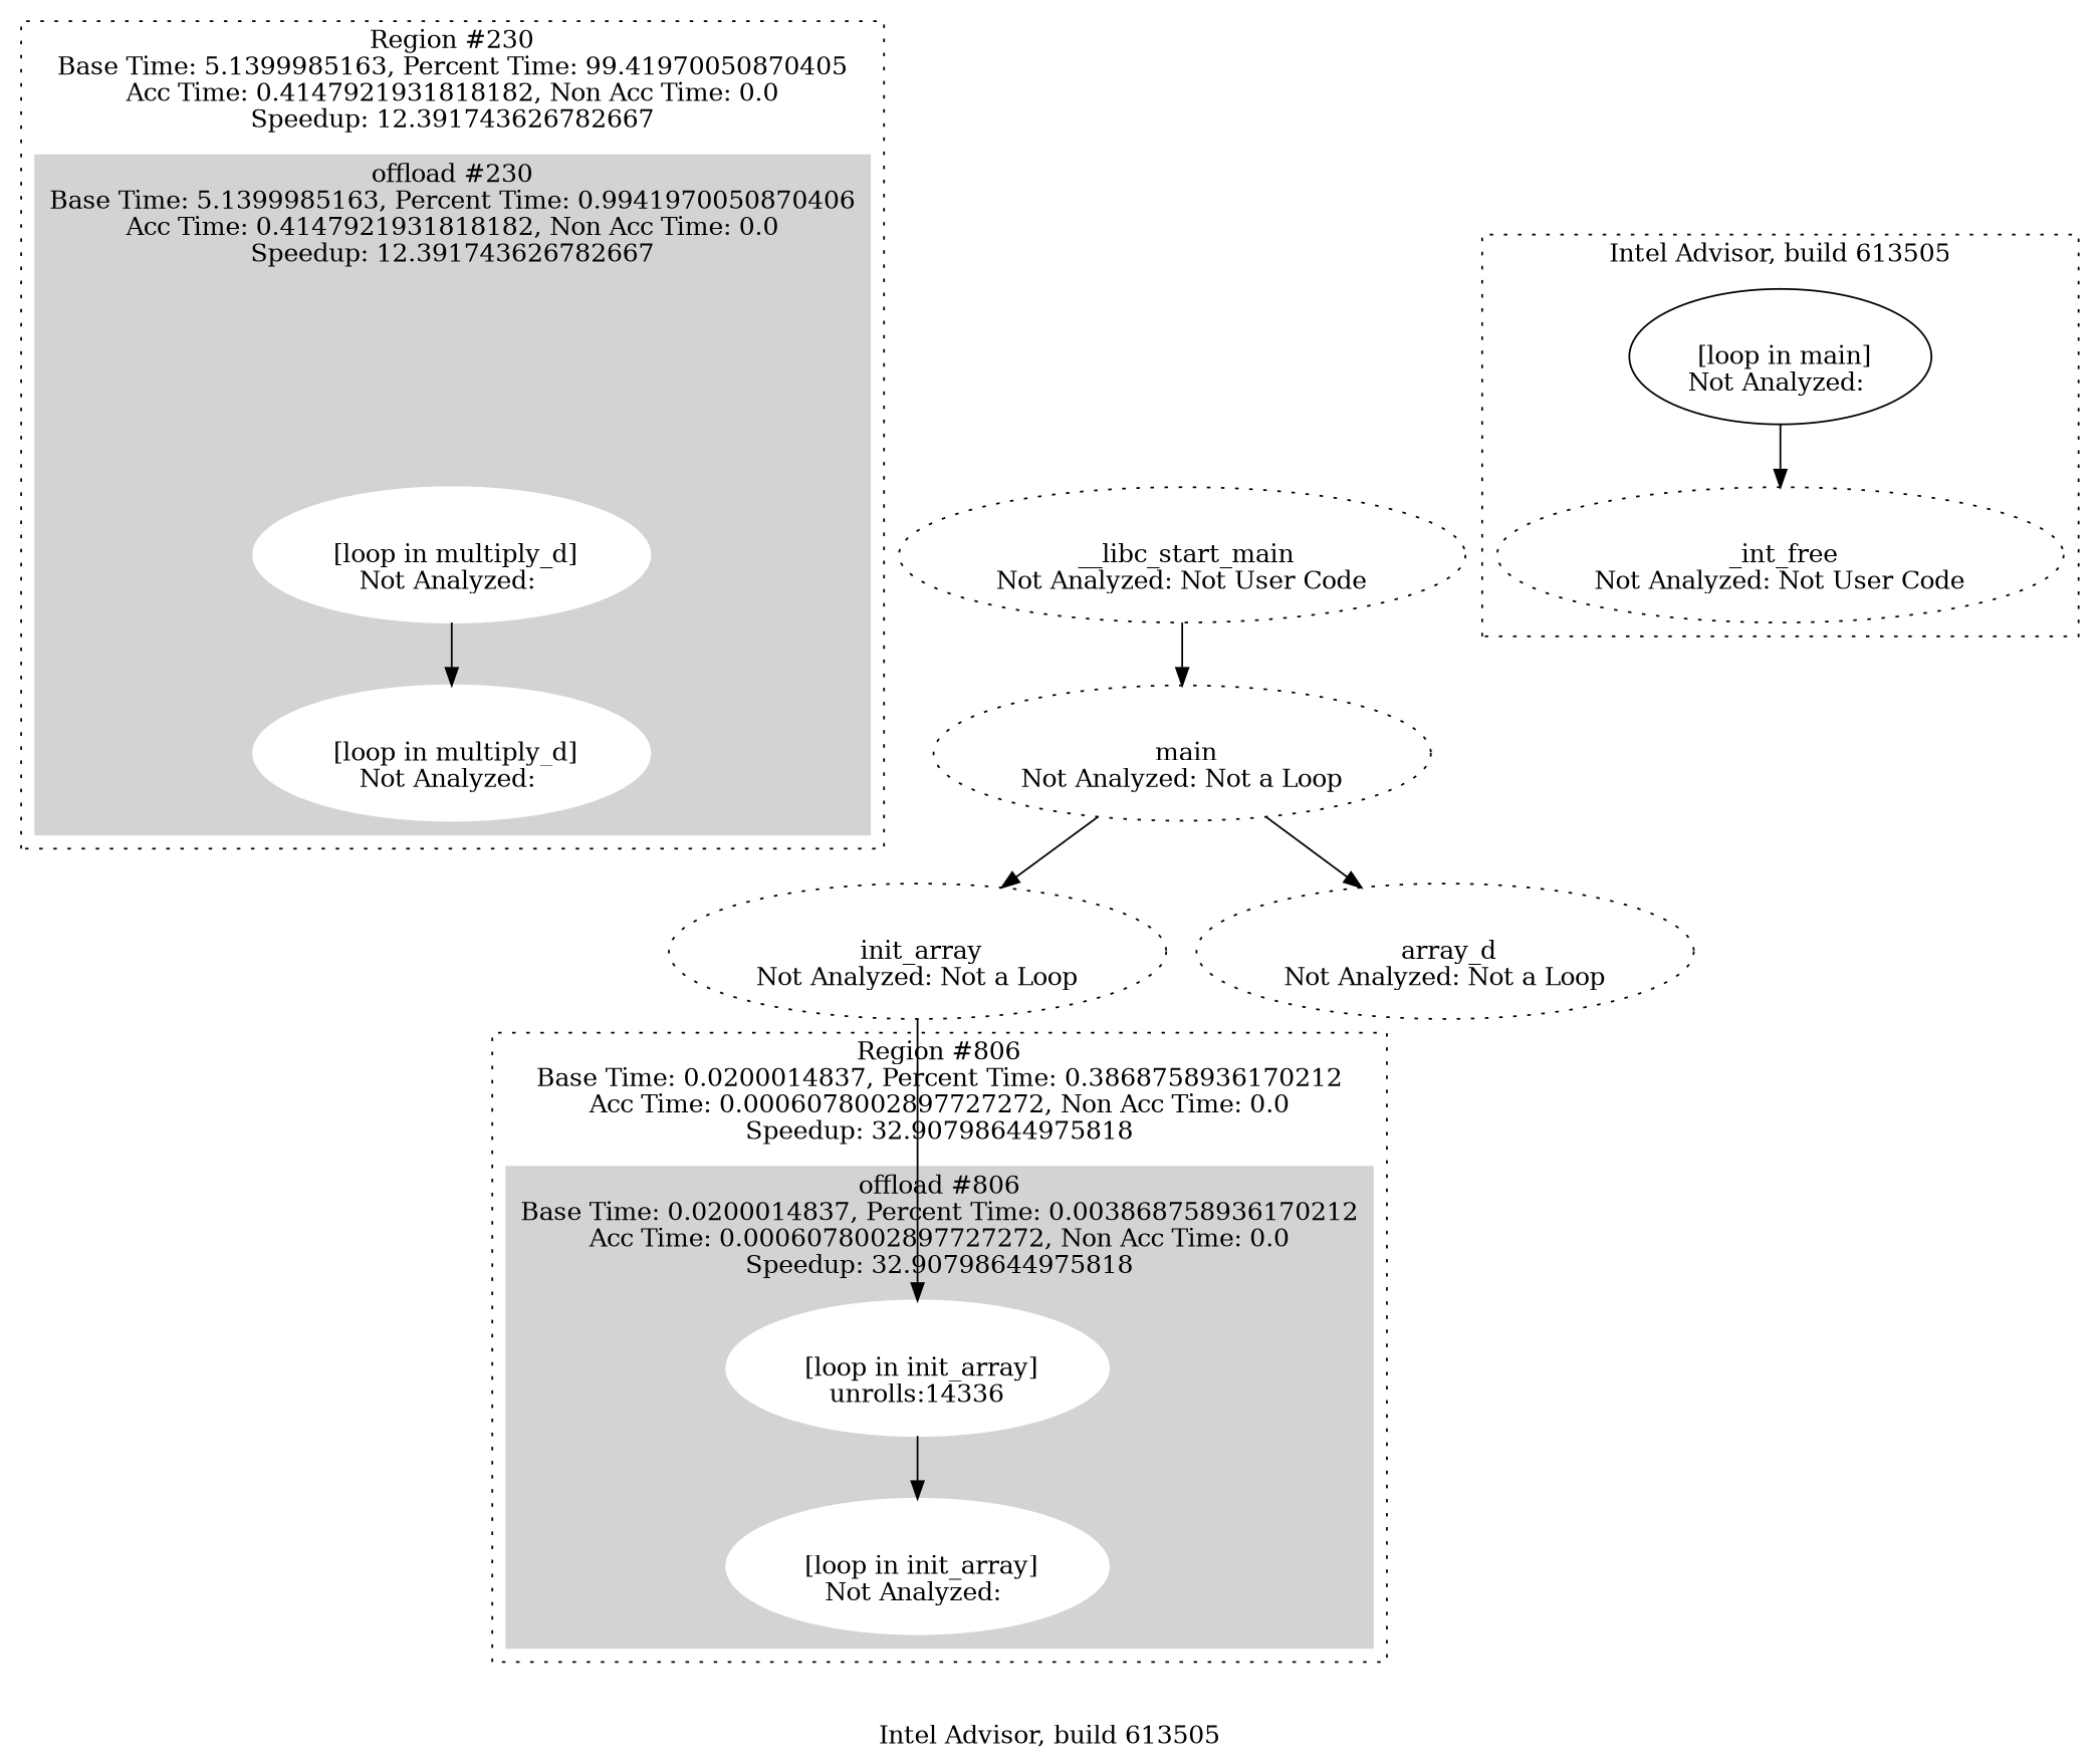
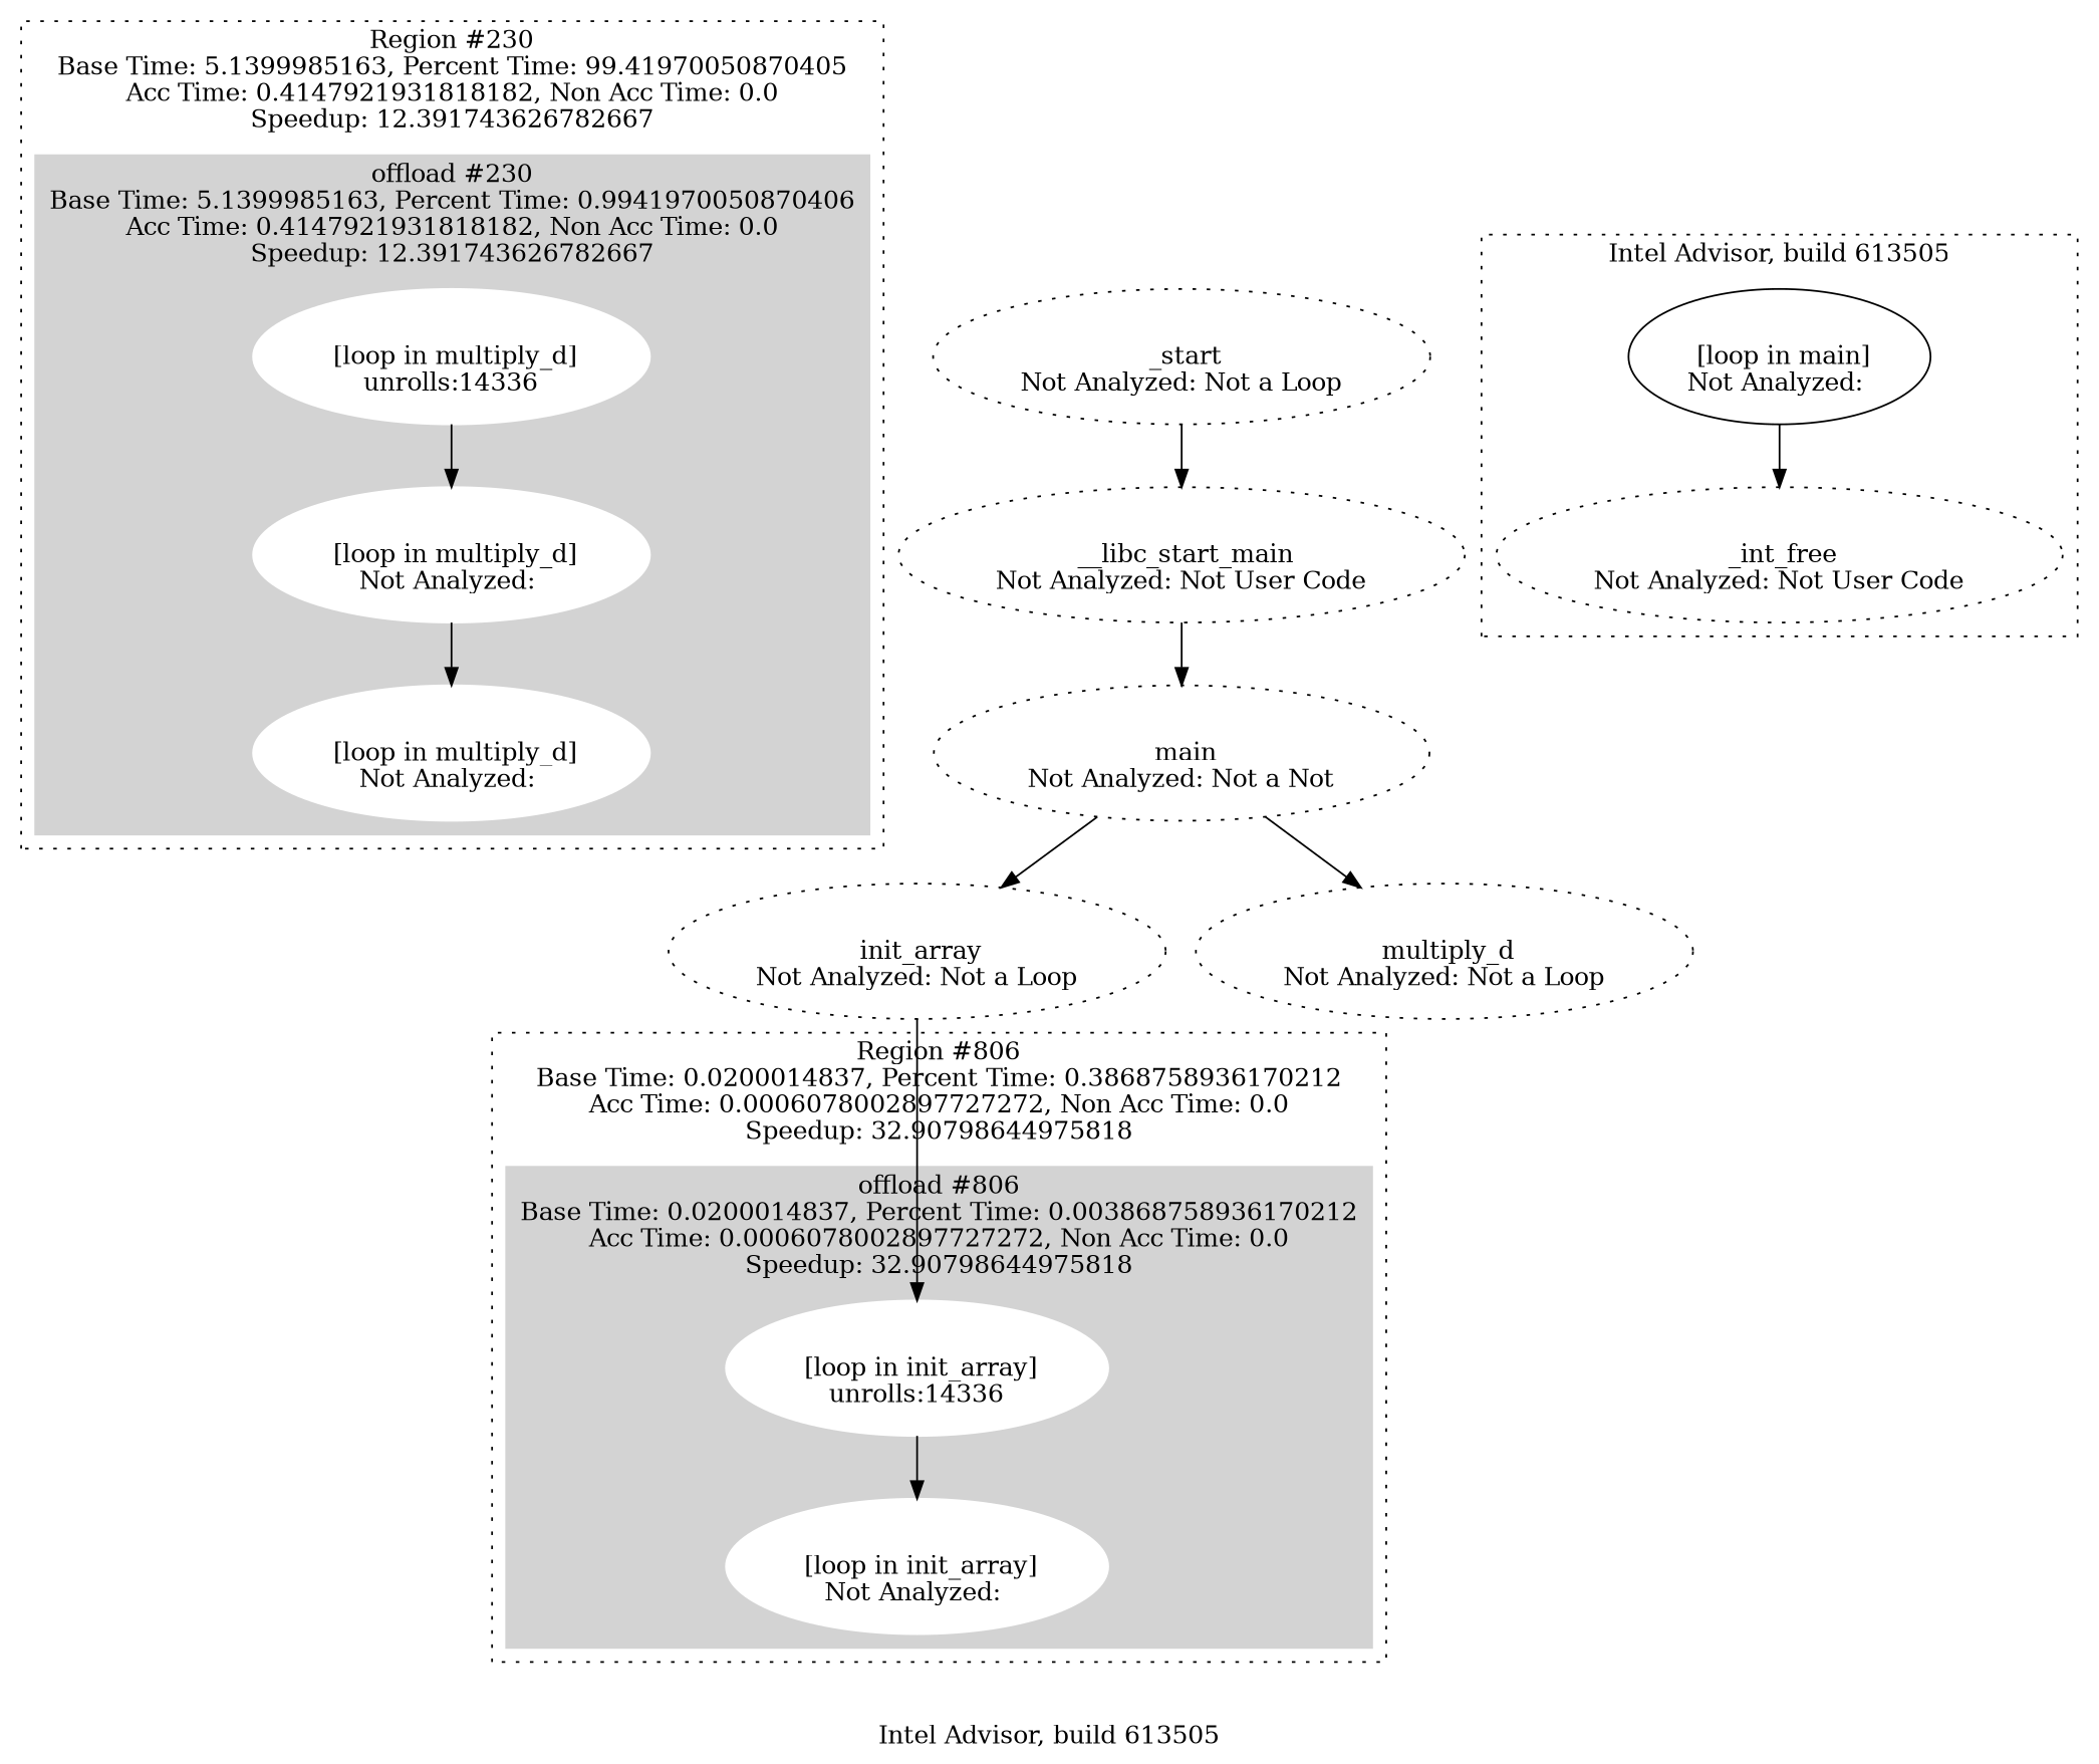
  digraph {
    label="Intel Advisor, build 613505"
    node [style=dotted]
+   n1 [color=white label="\n [loop in multiply_d]\nunrolls:14336" style=filled]
    n2 [color=white label="\n [loop in multiply_d]\nNot Analyzed: " style=filled]
    n3 [color=white label="\n [loop in multiply_d]\nNot Analyzed: " style=filled]
    n4 [color=white label="\n [loop in init_array]\nunrolls:14336" style=filled]
    n5 [color=white label="\n [loop in init_array]\nNot Analyzed: " style=filled]
    n6 [label="\n [loop in main]\nNot Analyzed: " style=""]
    n7 [label="\n _int_free\nNot Analyzed: Not User Code"]
+   n8 [label="\n _start\nNot Analyzed: Not a Loop"]
    n9 [label="\n __libc_start_main\nNot Analyzed: Not User Code"]
-   n10 [label="\n main\nNot Analyzed: Not a Loop"]
+   n10 [label="\n main\nNot Analyzed: Not a Not"]
    n11 [label="\n init_array\nNot Analyzed: Not a Loop"]
-   n12 [label="\n array_d\nNot Analyzed: Not a Loop"]
+   n12 [label="\n multiply_d\nNot Analyzed: Not a Loop"]
    subgraph cluster_1 {
      label="Region #230\nBase Time: 5.1399985163, Percent Time: 99.41970050870405\nAcc Time: 0.4147921931818182, Non Acc Time: 0.0\nSpeedup: 12.391743626782667"
      style=dotted
      subgraph cluster_2 {
        color=lightgrey
        label="offload #230\nBase Time: 5.1399985163, Percent Time: 0.9941970050870406\nAcc Time: 0.4147921931818182, Non Acc Time: 0.0\nSpeedup: 12.391743626782667"
        style=filled
+       n1
        n2
        n3
      }
    }
    subgraph cluster_3 {
      label="Region #806\nBase Time: 0.0200014837, Percent Time: 0.3868758936170212\nAcc Time: 0.0006078002897727272, Non Acc Time: 0.0\nSpeedup: 32.90798644975818"
      style=dotted
      subgraph cluster_4 {
        color=lightgrey
        label="offload #806\nBase Time: 0.0200014837, Percent Time: 0.003868758936170212\nAcc Time: 0.0006078002897727272, Non Acc Time: 0.0\nSpeedup: 32.90798644975818"
        style=filled
        n4
        n5
      }
    }
    subgraph cluster_5 {
      style=dotted
      n6
      n7
    }
+   n1 -> n2
    n2 -> n3
    n4 -> n5
    n6 -> n7
+   n8 -> n9
    n9 -> n10
    n10 -> n11
    n10 -> n12
    n11 -> n4
  }
